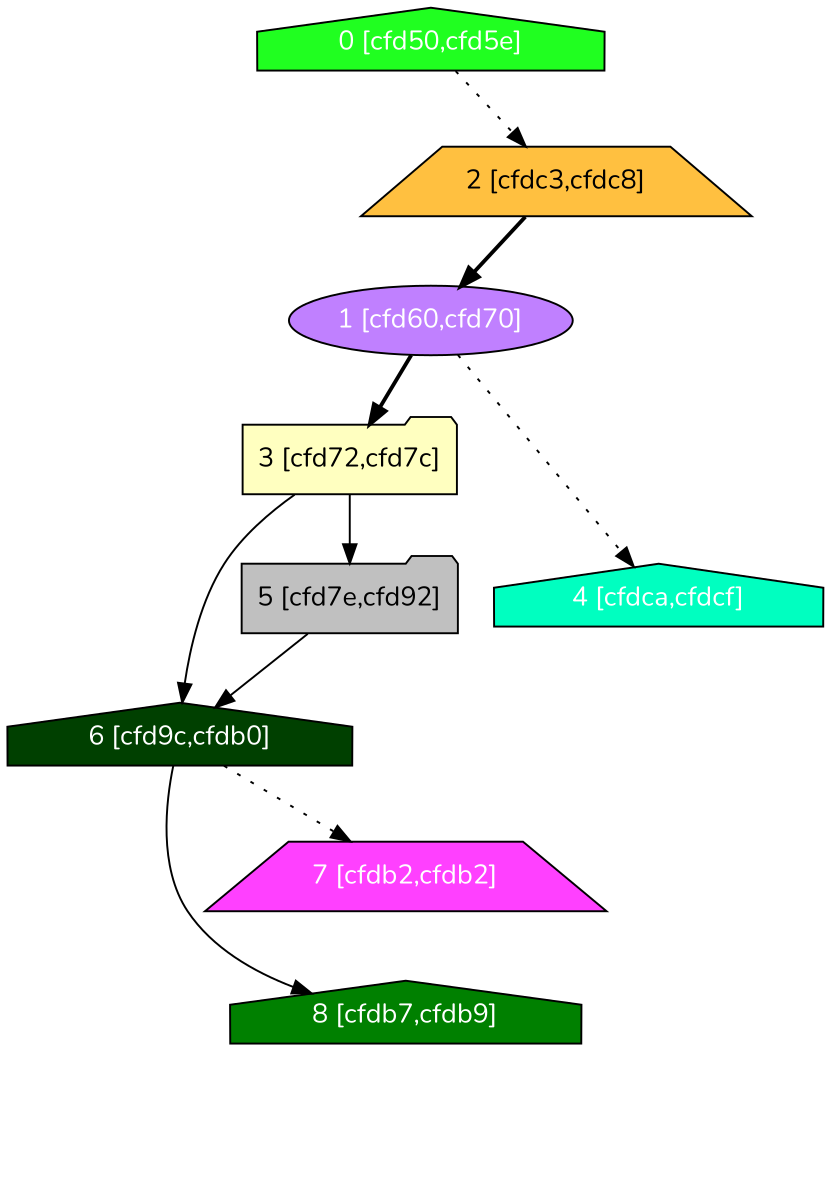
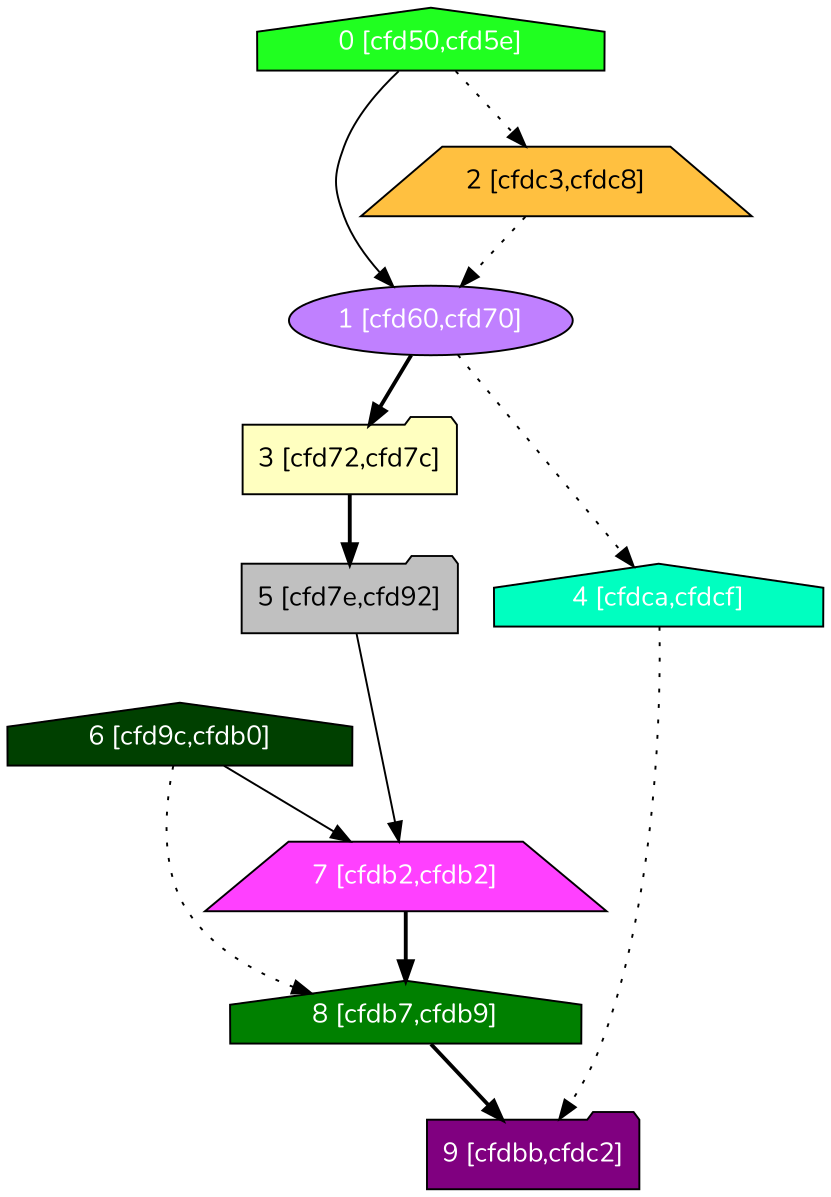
  digraph {
    fontname=Nunito
    node [fontcolor="#ffffff" fontname=Nunito shape=house style=filled]
    edge [fontname=Nunito style=solid]
    n1 [fillcolor="#20FF20" label="0 [cfd50,cfd5e]"]
    n2 [fillcolor="#C080FF" label="1 [cfd60,cfd70]" shape=ellipse]
    n3 [fillcolor="#FFC040" fontcolor="#000000" label="2 [cfdc3,cfdc8]" shape=trapezium]
    n4 [fillcolor="#FFFFC0" fontcolor="#000000" label="3 [cfd72,cfd7c]" shape=folder]
    n5 [fillcolor="#00FFC0" label="4 [cfdca,cfdcf]"]
    n6 [fillcolor="#C0C0C0" fontcolor="#000000" label="5 [cfd7e,cfd92]" shape=folder]
    n7 [fillcolor="#004000" label="6 [cfd9c,cfdb0]"]
+   n8 [fillcolor="#800080" label="9 [cfdbb,cfdc2]" shape=folder]
    n9 [fillcolor="#FF40FF" label="7 [cfdb2,cfdb2]" shape=trapezium]
    n10 [fillcolor="#008000" label="8 [cfdb7,cfdb9]"]
+   n1 -> n2
    n1 -> n3 [style=dotted]
    n2 -> n4 [style=bold]
    n2 -> n5 [style=dotted]
-   n3 -> n2 [style=bold]
-   n4 -> n6
-   n4 -> n7
-   n6 -> n7
-   n7 -> n9 [style=dotted]
-   n7 -> n10
+   n3 -> n2 [style=dotted]
+   n4 -> n6 [style=bold]
+   n5 -> n8 [style=dotted]
+   n6 -> n9
+   n7 -> n9
+   n7 -> n10 [style=dotted]
+   n9 -> n10 [style=bold]
+   n10 -> n8 [style=bold]
  }
